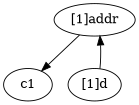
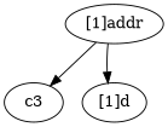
  strict digraph {
    fontname="DejaVu Serif"
    node [fontname="DejaVu Serif"]
    edge [fontname="DejaVu Serif"]
-   c1 [complexity=0 importance=0.200000023933 rank=0.0]
+   c1 [complexity=0 importance=0.200000023933 rank=0.0 label=c3]
    "[1]addr" [complexity=3 importance=109.719979748 rank=36.5733265828]
    "[1]d" [complexity=2 importance=0.439999918533 rank=0.219999959267]
    "[1]addr" -> c1
-   "[1]d" -> "[1]addr"
+   "[1]addr" -> "[1]d"
  }
